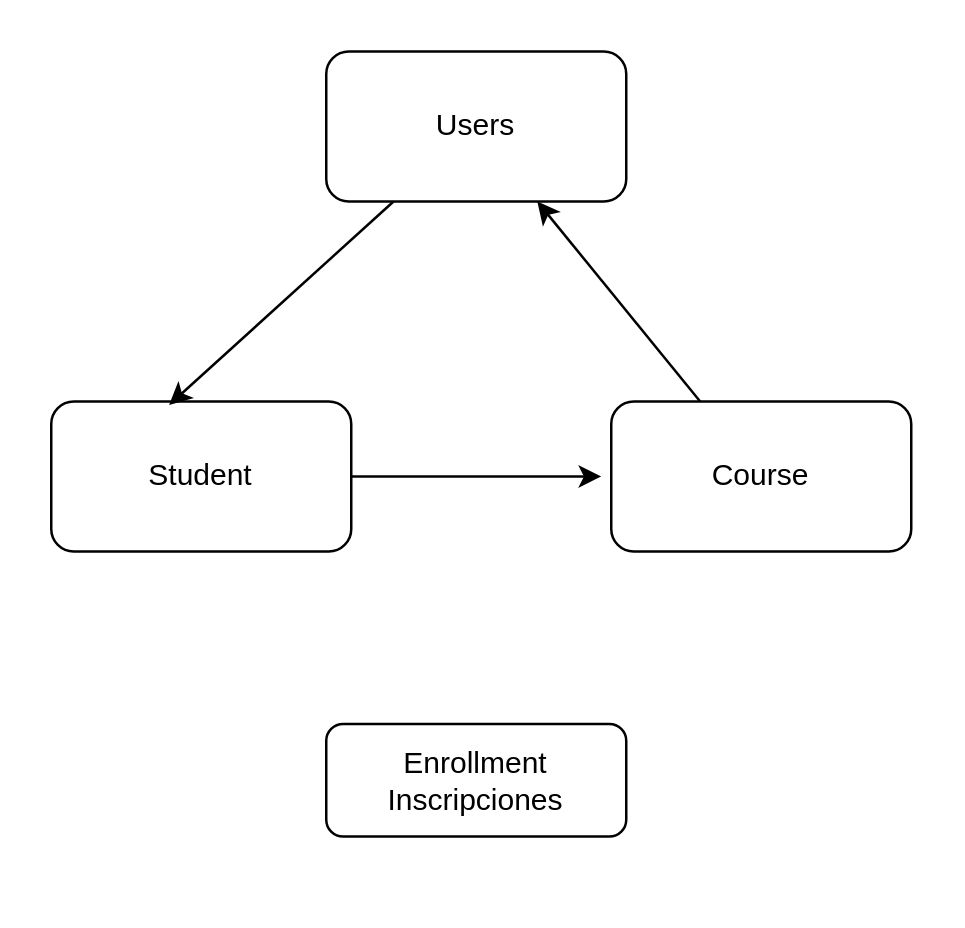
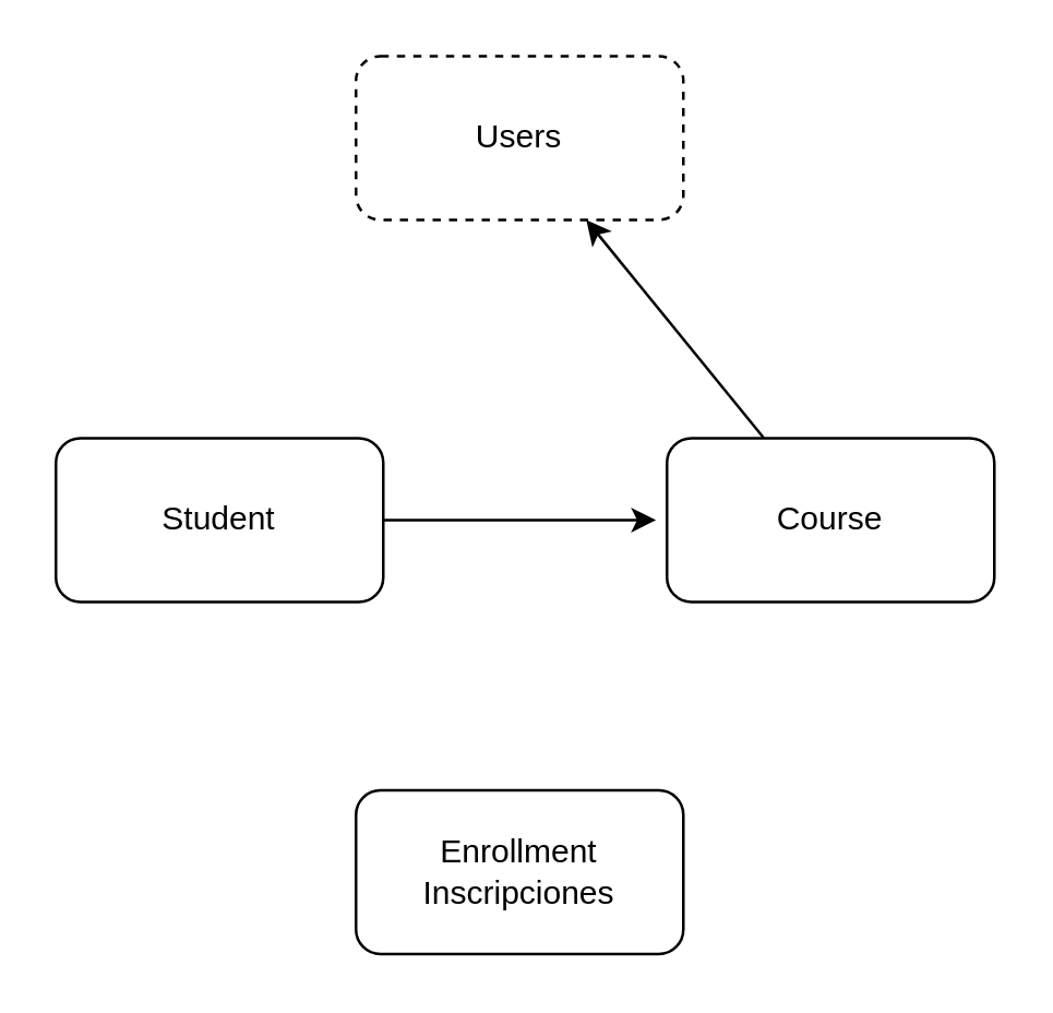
  <mxCell id="0" />
  <mxCell id="1" parent="0" />
  <mxCell id="2" style="edgeStyle=none;html=1;" parent="1" source="3" edge="1"><mxGeometry relative="1" as="geometry"><mxPoint x="240" y="190" as="targetPoint" /></mxGeometry></mxCell>
  <mxCell id="3" value="Student" style="rounded=1;whiteSpace=wrap;html=1;" parent="1" vertex="1"><mxGeometry x="20" y="160" width="120" height="60" as="geometry" /></mxCell>
  <mxCell id="4" style="edgeStyle=none;html=1;" parent="1" source="5" target="8" edge="1"><mxGeometry relative="1" as="geometry" /></mxCell>
  <mxCell id="5" value="Course" style="rounded=1;whiteSpace=wrap;html=1;" parent="1" vertex="1"><mxGeometry x="244" y="160" width="120" height="60" as="geometry" /></mxCell>
- <mxCell id="6" value="Enrollment&lt;br&gt;Inscripciones" style="rounded=1;whiteSpace=wrap;html=1;" parent="1" vertex="1"><mxGeometry x="130" y="289" width="120" height="45" as="geometry" /></mxCell>
- <mxCell id="7" style="edgeStyle=none;html=1;entryX=0.393;entryY=0.023;entryDx=0;entryDy=0;entryPerimeter=0;" parent="1" source="8" target="3" edge="1"><mxGeometry relative="1" as="geometry" /></mxCell>
- <mxCell id="8" value="Users" style="rounded=1;whiteSpace=wrap;html=1;" parent="1" vertex="1"><mxGeometry x="130" y="20" width="120" height="60" as="geometry" /></mxCell>
+ <mxCell id="6" value="Enrollment&lt;br&gt;Inscripciones" style="rounded=1;whiteSpace=wrap;html=1;" parent="1" vertex="1"><mxGeometry x="130" y="289" width="120" height="60" as="geometry" /></mxCell>
+ <mxCell id="8" value="Users" style="rounded=1;whiteSpace=wrap;html=1;dashed=1;" parent="1" vertex="1"><mxGeometry x="130" y="20" width="120" height="60" as="geometry" /></mxCell>
